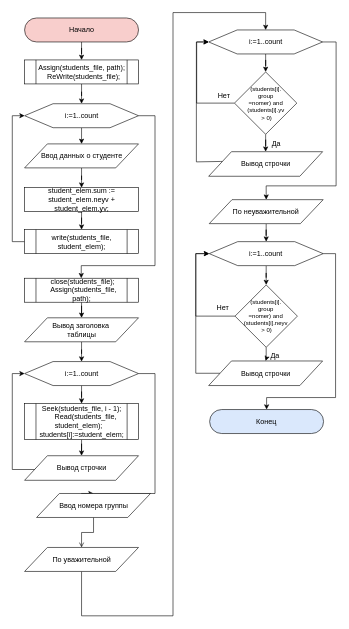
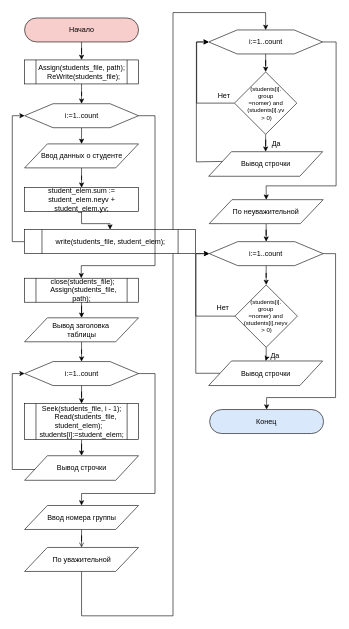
  <mxCell id="0" />
  <mxCell id="1" parent="0" />
  <mxCell id="2" style="edgeStyle=orthogonalEdgeStyle;rounded=0;orthogonalLoop=1;jettySize=auto;html=1;" parent="1" source="3" target="27" edge="1"><mxGeometry relative="1" as="geometry" /></mxCell>
  <mxCell id="3" value="Начало" style="rounded=1;whiteSpace=wrap;html=1;arcSize=50;fillColor=#f8cecc;" parent="1" vertex="1"><mxGeometry x="40.5" y="29" width="190" height="40" as="geometry" /></mxCell>
  <mxCell id="4" style="edgeStyle=orthogonalEdgeStyle;rounded=0;orthogonalLoop=1;jettySize=auto;html=1;entryX=0.5;entryY=0;entryDx=0;entryDy=0;" parent="1" source="5" target="11" edge="1"><mxGeometry relative="1" as="geometry" /></mxCell>
  <mxCell id="5" value="&lt;div&gt;&amp;nbsp;close(students_file);&lt;/div&gt;&lt;div&gt;&amp;nbsp; Assign(students_file, path);&lt;/div&gt;" style="shape=process;whiteSpace=wrap;html=1;backgroundOutline=1;" parent="1" vertex="1"><mxGeometry x="40.5" y="463" width="190" height="40" as="geometry" /></mxCell>
  <mxCell id="6" style="edgeStyle=orthogonalEdgeStyle;rounded=0;orthogonalLoop=1;jettySize=auto;html=1;entryX=0.5;entryY=0;entryDx=0;entryDy=0;fontSize=9;" parent="1" source="8" target="51" edge="1"><mxGeometry relative="1" as="geometry"><mxPoint x="442.448" y="248.69" as="targetPoint" /></mxGeometry></mxCell>
  <mxCell id="7" style="edgeStyle=orthogonalEdgeStyle;rounded=0;orthogonalLoop=1;jettySize=auto;html=1;entryX=0;entryY=0.5;entryDx=0;entryDy=0;fontSize=9;" parent="1" source="8" target="22" edge="1"><mxGeometry relative="1" as="geometry"><Array as="points"><mxPoint x="327.5" y="171" /><mxPoint x="327.5" y="69" /></Array></mxGeometry></mxCell>
  <mxCell id="8" value="&lt;font style=&quot;font-size: 10px&quot;&gt;(students[i].&lt;br&gt;group&lt;br&gt;=nomer) and (students[i].yv&lt;br&gt;&amp;nbsp;&amp;gt; 0)&lt;/font&gt;" style="rhombus;whiteSpace=wrap;html=1;fontSize=9;" parent="1" vertex="1"><mxGeometry x="390.5" y="119" width="104" height="104" as="geometry" /></mxCell>
  <mxCell id="9" style="edgeStyle=orthogonalEdgeStyle;rounded=0;orthogonalLoop=1;jettySize=auto;html=1;fontSize=10;" parent="1" edge="1"><mxGeometry relative="1" as="geometry"><mxPoint x="93.286" y="442" as="sourcePoint" /></mxGeometry></mxCell>
  <mxCell id="10" style="edgeStyle=orthogonalEdgeStyle;rounded=0;orthogonalLoop=1;jettySize=auto;html=1;" parent="1" source="11" target="14" edge="1"><mxGeometry relative="1" as="geometry" /></mxCell>
  <mxCell id="11" value="Вывод заголовка&amp;nbsp;&lt;br&gt;таблицы" style="shape=parallelogram;perimeter=parallelogramPerimeter;whiteSpace=wrap;html=1;" parent="1" vertex="1"><mxGeometry x="40.5" y="529" width="190" height="40" as="geometry" /></mxCell>
  <mxCell id="12" style="edgeStyle=orthogonalEdgeStyle;rounded=0;orthogonalLoop=1;jettySize=auto;html=1;entryX=0.5;entryY=0;entryDx=0;entryDy=0;" parent="1" source="14" target="17" edge="1"><mxGeometry relative="1" as="geometry" /></mxCell>
  <mxCell id="13" style="edgeStyle=orthogonalEdgeStyle;rounded=0;orthogonalLoop=1;jettySize=auto;html=1;exitX=1;exitY=0.5;exitDx=0;exitDy=0;entryX=0.5;entryY=0;entryDx=0;entryDy=0;" parent="1" source="14" target="50" edge="1"><mxGeometry relative="1" as="geometry"><Array as="points"><mxPoint x="258" y="622" /><mxPoint x="258" y="822" /><mxPoint x="135" y="822" /></Array></mxGeometry></mxCell>
  <mxCell id="14" value="i:=1..count" style="shape=hexagon;perimeter=hexagonPerimeter2;whiteSpace=wrap;html=1;" parent="1" vertex="1"><mxGeometry x="40.5" y="602" width="190" height="40" as="geometry" /></mxCell>
  <mxCell id="15" style="edgeStyle=orthogonalEdgeStyle;rounded=0;orthogonalLoop=1;jettySize=auto;html=1;fontSize=10;" parent="1" edge="1"><mxGeometry relative="1" as="geometry"><mxPoint x="93.286" y="512" as="sourcePoint" /></mxGeometry></mxCell>
  <mxCell id="16" style="edgeStyle=orthogonalEdgeStyle;rounded=0;orthogonalLoop=1;jettySize=auto;html=1;entryX=0.5;entryY=0;entryDx=0;entryDy=0;" parent="1" source="17" target="48" edge="1"><mxGeometry relative="1" as="geometry"><mxPoint x="136" y="762" as="targetPoint" /></mxGeometry></mxCell>
  <mxCell id="17" value="&lt;div&gt;Seek(students_file, i - 1);&lt;/div&gt;&lt;div&gt;&amp;nbsp; &amp;nbsp; Read(students_file, student_elem);&lt;span&gt;&amp;nbsp; &amp;nbsp; students[i]:=student_elem;&lt;/span&gt;&lt;/div&gt;" style="shape=process;whiteSpace=wrap;html=1;backgroundOutline=1;" parent="1" vertex="1"><mxGeometry x="40.5" y="672" width="190" height="60" as="geometry" /></mxCell>
  <mxCell id="18" style="edgeStyle=orthogonalEdgeStyle;rounded=0;orthogonalLoop=1;jettySize=auto;html=1;entryX=0.5;entryY=0;entryDx=0;entryDy=0;" parent="1" source="19" target="22" edge="1"><mxGeometry relative="1" as="geometry"><Array as="points"><mxPoint x="136" y="1026" /><mxPoint x="288" y="1026" /><mxPoint x="288" y="20" /><mxPoint x="442" y="20" /></Array></mxGeometry></mxCell>
  <mxCell id="19" value="По уважительной" style="shape=parallelogram;perimeter=parallelogramPerimeter;whiteSpace=wrap;html=1;" parent="1" vertex="1"><mxGeometry x="40.5" y="912" width="190" height="40" as="geometry" /></mxCell>
  <mxCell id="20" style="edgeStyle=orthogonalEdgeStyle;rounded=0;orthogonalLoop=1;jettySize=auto;html=1;fontSize=9;" parent="1" source="22" target="8" edge="1"><mxGeometry relative="1" as="geometry" /></mxCell>
  <mxCell id="21" style="edgeStyle=orthogonalEdgeStyle;rounded=0;orthogonalLoop=1;jettySize=auto;html=1;entryX=0.5;entryY=0;entryDx=0;entryDy=0;fontSize=12;" parent="1" source="22" target="53" edge="1"><mxGeometry relative="1" as="geometry"><Array as="points"><mxPoint x="560" y="69" /><mxPoint x="560" y="309" /><mxPoint x="443" y="309" /></Array></mxGeometry></mxCell>
  <mxCell id="22" value="i:=1..count" style="shape=hexagon;perimeter=hexagonPerimeter2;whiteSpace=wrap;html=1;" parent="1" vertex="1"><mxGeometry x="347.5" y="49" width="190" height="40" as="geometry" /></mxCell>
  <mxCell id="23" style="edgeStyle=orthogonalEdgeStyle;rounded=0;orthogonalLoop=1;jettySize=auto;html=1;entryX=0;entryY=0.5;entryDx=0;entryDy=0;exitX=0;exitY=0.5;exitDx=0;exitDy=0;" parent="1" source="48" target="14" edge="1"><mxGeometry relative="1" as="geometry"><Array as="points"><mxPoint x="59" y="782" /><mxPoint x="20" y="782" /><mxPoint x="20" y="622" /></Array><mxPoint x="40.5" y="782" as="sourcePoint" /></mxGeometry></mxCell>
  <mxCell id="24" style="edgeStyle=orthogonalEdgeStyle;rounded=0;orthogonalLoop=1;jettySize=auto;html=1;entryX=0;entryY=0.5;entryDx=0;entryDy=0;" parent="1" source="25" target="30" edge="1"><mxGeometry relative="1" as="geometry"><Array as="points"><mxPoint x="20" y="402" /><mxPoint x="20" y="192" /></Array></mxGeometry></mxCell>
- <mxCell id="25" value="write(students_file, student_elem);" style="shape=process;whiteSpace=wrap;html=1;backgroundOutline=1;" parent="1" vertex="1"><mxGeometry x="40.5" y="382" width="190" height="40" as="geometry" /></mxCell>
+ <mxCell id="25" value="write(students_file, student_elem);" style="shape=process;whiteSpace=wrap;html=1;backgroundOutline=1;" parent="1" vertex="1"><mxGeometry x="40.5" y="382" width="285" height="40" as="geometry" /></mxCell>
  <mxCell id="26" style="edgeStyle=orthogonalEdgeStyle;rounded=0;orthogonalLoop=1;jettySize=auto;html=1;entryX=0.5;entryY=0;entryDx=0;entryDy=0;" parent="1" source="27" target="30" edge="1"><mxGeometry relative="1" as="geometry"><mxPoint x="136" y="169" as="targetPoint" /></mxGeometry></mxCell>
  <mxCell id="27" value="&lt;div&gt;Assign(students_file, path);&lt;/div&gt;&lt;div&gt;&amp;nbsp; ReWrite(students_file);&lt;/div&gt;" style="shape=process;whiteSpace=wrap;html=1;backgroundOutline=1;" parent="1" vertex="1"><mxGeometry x="40.5" y="99" width="190" height="40" as="geometry" /></mxCell>
  <mxCell id="28" style="edgeStyle=orthogonalEdgeStyle;rounded=0;orthogonalLoop=1;jettySize=auto;html=1;entryX=0.5;entryY=0;entryDx=0;entryDy=0;exitX=0.5;exitY=1;exitDx=0;exitDy=0;" parent="1" source="30" edge="1" target="45"><mxGeometry relative="1" as="geometry"><mxPoint x="135.786" y="239.143" as="targetPoint" /><mxPoint x="136" y="209" as="sourcePoint" /></mxGeometry></mxCell>
  <mxCell id="29" style="edgeStyle=orthogonalEdgeStyle;rounded=0;orthogonalLoop=1;jettySize=auto;html=1;" parent="1" source="30" target="5" edge="1"><mxGeometry relative="1" as="geometry"><Array as="points"><mxPoint x="258" y="192" /><mxPoint x="258" y="442" /><mxPoint x="135" y="442" /></Array></mxGeometry></mxCell>
  <mxCell id="30" value="i:=1..count" style="shape=hexagon;perimeter=hexagonPerimeter2;whiteSpace=wrap;html=1;" parent="1" vertex="1"><mxGeometry x="40.5" y="172" width="190" height="40" as="geometry" /></mxCell>
  <mxCell id="31" style="edgeStyle=orthogonalEdgeStyle;rounded=0;orthogonalLoop=1;jettySize=auto;html=1;entryX=0;entryY=0.5;entryDx=0;entryDy=0;fontSize=9;exitX=0.122;exitY=0.397;exitDx=0;exitDy=0;exitPerimeter=0;" parent="1" source="51" target="22" edge="1"><mxGeometry relative="1" as="geometry"><Array as="points"><mxPoint x="367" y="268" /><mxPoint x="327" y="269" /><mxPoint x="327" y="69" /></Array><mxPoint x="347.5" y="268.69" as="sourcePoint" /></mxGeometry></mxCell>
  <mxCell id="32" value="Да" style="text;html=1;resizable=0;points=[];autosize=1;align=left;verticalAlign=top;spacingTop=-4;fontSize=12;" parent="1" vertex="1"><mxGeometry x="450.5" y="229" width="30" height="10" as="geometry" /></mxCell>
  <mxCell id="33" value="Нет" style="text;html=1;resizable=0;points=[];autosize=1;align=left;verticalAlign=top;spacingTop=-4;fontSize=12;" parent="1" vertex="1"><mxGeometry x="360.5" y="149" width="30" height="10" as="geometry" /></mxCell>
  <mxCell id="34" style="edgeStyle=orthogonalEdgeStyle;rounded=0;orthogonalLoop=1;jettySize=auto;html=1;entryX=0.5;entryY=0;entryDx=0;entryDy=0;fontSize=9;" parent="1" source="36" target="54" edge="1"><mxGeometry relative="1" as="geometry"><mxPoint x="444.333" y="601.667" as="targetPoint" /></mxGeometry></mxCell>
  <mxCell id="35" style="edgeStyle=orthogonalEdgeStyle;rounded=0;orthogonalLoop=1;jettySize=auto;html=1;fontSize=9;exitX=0;exitY=0.5;exitDx=0;exitDy=0;" parent="1" source="36" edge="1"><mxGeometry relative="1" as="geometry"><Array as="points"><mxPoint x="326" y="526" /><mxPoint x="326" y="422" /></Array><mxPoint x="348" y="422" as="targetPoint" /></mxGeometry></mxCell>
  <mxCell id="36" value="&lt;span style=&quot;font-size: 10px&quot;&gt;(students[i].&lt;/span&gt;&lt;br style=&quot;font-size: 10px&quot;&gt;&lt;span style=&quot;font-size: 10px&quot;&gt;group&lt;/span&gt;&lt;br style=&quot;font-size: 10px&quot;&gt;&lt;span style=&quot;font-size: 10px&quot;&gt;=nomer) and (students[i].neyv&lt;/span&gt;&lt;br style=&quot;font-size: 10px&quot;&gt;&lt;span style=&quot;font-size: 10px&quot;&gt;&amp;nbsp;&amp;gt; 0)&lt;/span&gt;" style="rhombus;whiteSpace=wrap;html=1;fontSize=9;" parent="1" vertex="1"><mxGeometry x="391.43" y="474.21" width="104" height="104" as="geometry" /></mxCell>
  <mxCell id="37" style="edgeStyle=orthogonalEdgeStyle;rounded=0;orthogonalLoop=1;jettySize=auto;html=1;fontSize=9;" parent="1" source="39" target="36" edge="1"><mxGeometry relative="1" as="geometry" /></mxCell>
  <mxCell id="38" style="edgeStyle=orthogonalEdgeStyle;rounded=0;orthogonalLoop=1;jettySize=auto;html=1;fontSize=12;" parent="1" source="39" target="43" edge="1"><mxGeometry relative="1" as="geometry"><Array as="points"><mxPoint x="559.1" y="422" /><mxPoint x="559.1" y="662" /><mxPoint x="444.1" y="662" /></Array></mxGeometry></mxCell>
  <mxCell id="39" value="i:=1..count" style="shape=hexagon;perimeter=hexagonPerimeter2;whiteSpace=wrap;html=1;" parent="1" vertex="1"><mxGeometry x="348.43" y="402" width="190" height="40" as="geometry" /></mxCell>
  <mxCell id="40" style="edgeStyle=orthogonalEdgeStyle;rounded=0;orthogonalLoop=1;jettySize=auto;html=1;entryX=0;entryY=0.5;entryDx=0;entryDy=0;fontSize=9;exitX=0;exitY=0.5;exitDx=0;exitDy=0;" parent="1" source="54" target="39" edge="1"><mxGeometry relative="1" as="geometry"><Array as="points"><mxPoint x="326" y="621" /><mxPoint x="326" y="422" /></Array><mxPoint x="349.1" y="621.667" as="sourcePoint" /></mxGeometry></mxCell>
  <mxCell id="41" value="Да" style="text;html=1;resizable=0;points=[];autosize=1;align=left;verticalAlign=top;spacingTop=-4;fontSize=12;" parent="1" vertex="1"><mxGeometry x="449.1" y="582" width="30" height="10" as="geometry" /></mxCell>
  <mxCell id="42" value="Нет" style="text;html=1;resizable=0;points=[];autosize=1;align=left;verticalAlign=top;spacingTop=-4;fontSize=12;" parent="1" vertex="1"><mxGeometry x="359.1" y="502" width="30" height="10" as="geometry" /></mxCell>
  <mxCell id="43" value="Конец" style="rounded=1;whiteSpace=wrap;html=1;fontSize=12;arcSize=50;fillColor=#dae8fc;" parent="1" vertex="1"><mxGeometry x="349.1" y="682" width="190" height="40" as="geometry" /></mxCell>
  <mxCell id="44" style="edgeStyle=orthogonalEdgeStyle;rounded=0;orthogonalLoop=1;jettySize=auto;html=1;entryX=0.5;entryY=0;entryDx=0;entryDy=0;" edge="1" parent="1" source="45" target="47"><mxGeometry relative="1" as="geometry" /></mxCell>
  <mxCell id="45" value="Ввод данных о студенте" style="shape=parallelogram;perimeter=parallelogramPerimeter;whiteSpace=wrap;html=1;" vertex="1" parent="1"><mxGeometry x="40.5" y="239" width="190" height="40" as="geometry" /></mxCell>
  <mxCell id="46" style="edgeStyle=orthogonalEdgeStyle;rounded=0;orthogonalLoop=1;jettySize=auto;html=1;entryX=0.5;entryY=0;entryDx=0;entryDy=0;" edge="1" parent="1" source="47" target="25"><mxGeometry relative="1" as="geometry" /></mxCell>
  <mxCell id="47" value="student_elem.sum := student_elem.neyv + student_elem.yv;" style="rounded=0;whiteSpace=wrap;html=1;" vertex="1" parent="1"><mxGeometry x="40.5" y="312" width="190" height="40" as="geometry" /></mxCell>
  <mxCell id="48" value="Вывод строчки" style="shape=parallelogram;perimeter=parallelogramPerimeter;whiteSpace=wrap;html=1;" vertex="1" parent="1"><mxGeometry x="40.5" y="759" width="190" height="41" as="geometry" /></mxCell>
  <mxCell id="49" style="edgeStyle=orthogonalEdgeStyle;rounded=0;orthogonalLoop=1;jettySize=auto;html=1;endArrow=open;" edge="1" parent="1" source="50" target="19"><mxGeometry relative="1" as="geometry" /></mxCell>
- <mxCell id="50" value="Ввод номера группы" style="shape=parallelogram;perimeter=parallelogramPerimeter;whiteSpace=wrap;html=1;" vertex="1" parent="1"><mxGeometry x="60.5" y="822" width="190" height="40" as="geometry" /></mxCell>
+ <mxCell id="50" value="Ввод номера группы" style="shape=parallelogram;perimeter=parallelogramPerimeter;whiteSpace=wrap;html=1;" vertex="1" parent="1"><mxGeometry x="40.5" y="842" width="190" height="40" as="geometry" /></mxCell>
  <mxCell id="51" value="Вывод строчки" style="shape=parallelogram;perimeter=parallelogramPerimeter;whiteSpace=wrap;html=1;" vertex="1" parent="1"><mxGeometry x="347.5" y="252" width="190" height="41" as="geometry" /></mxCell>
  <mxCell id="52" style="edgeStyle=orthogonalEdgeStyle;rounded=0;orthogonalLoop=1;jettySize=auto;html=1;" edge="1" parent="1" source="53" target="39"><mxGeometry relative="1" as="geometry" /></mxCell>
  <mxCell id="53" value="По неуважительной" style="shape=parallelogram;perimeter=parallelogramPerimeter;whiteSpace=wrap;html=1;" vertex="1" parent="1"><mxGeometry x="348.43" y="332" width="190" height="40" as="geometry" /></mxCell>
  <mxCell id="54" value="Вывод строчки" style="shape=parallelogram;perimeter=parallelogramPerimeter;whiteSpace=wrap;html=1;" vertex="1" parent="1"><mxGeometry x="347.5" y="601" width="190" height="41" as="geometry" /></mxCell>
